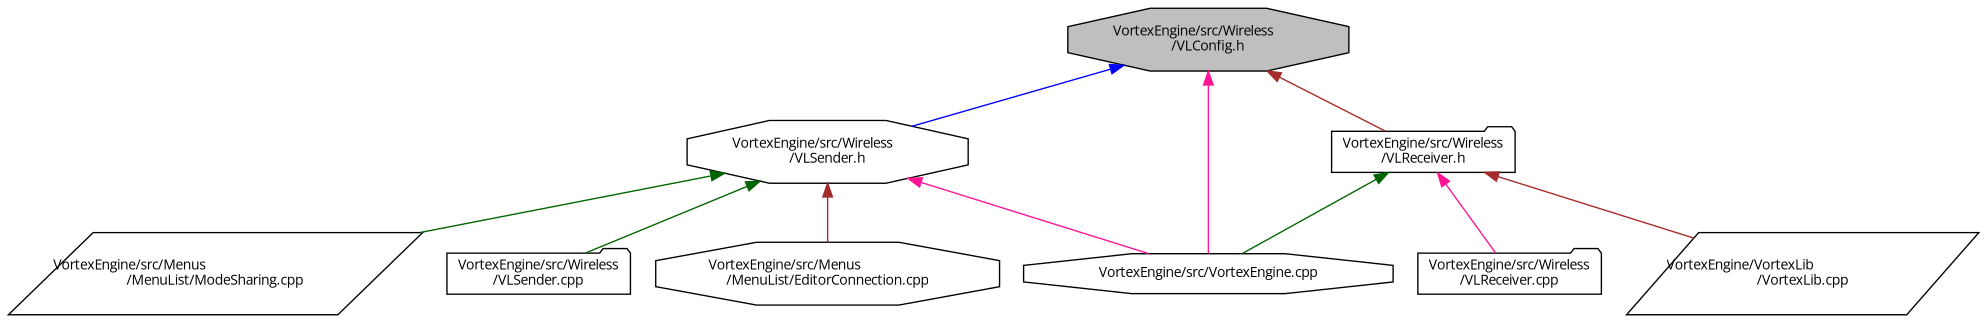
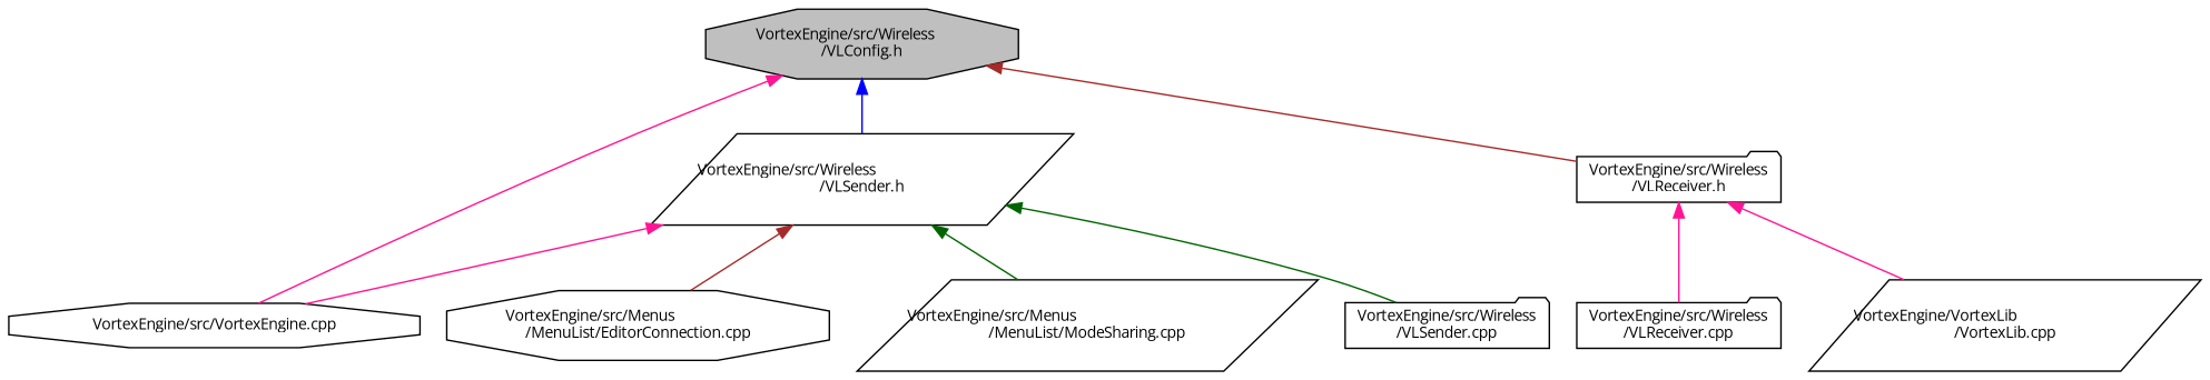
  digraph {
    fontname="Open Sans"
    node [color=black fontname="Open Sans" fontsize=10 shape=octagon]
    edge [color=deeppink dir=back fontname="Open Sans" fontsize=10 labelfontname=Helvetica labelfontsize=10 style=solid]
    n1 [fillcolor=grey75 fontcolor=black height=0.2 label="VortexEngine/src/Wireless\l/VLConfig.h" style=filled width=0.4]
-   n2 [height=0.2 label="VortexEngine/src/Wireless\l/VLSender.h" width=0.4]
+   n2 [height=0.2 label="VortexEngine/src/Wireless\l/VLSender.h" shape=parallelogram width=0.4]
    n3 [height=0.2 label="VortexEngine/src/VortexEngine.cpp" width=0.4]
    n4 [height=0.2 label="VortexEngine/src/Wireless\l/VLReceiver.h" shape=folder width=0.4]
    n5 [height=0.2 label="VortexEngine/src/Menus\l/MenuList/EditorConnection.cpp" width=0.4]
    n6 [height=0.2 label="VortexEngine/src/Menus\l/MenuList/ModeSharing.cpp" shape=parallelogram width=0.4]
    n7 [height=0.2 label="VortexEngine/src/Wireless\l/VLSender.cpp" shape=folder width=0.4]
    n8 [height=0.2 label="VortexEngine/src/Wireless\l/VLReceiver.cpp" shape=folder width=0.4]
    n9 [height=0.2 label="VortexEngine/VortexLib\l/VortexLib.cpp" shape=parallelogram width=0.4]
    n1 -> n2 [color=blue]
    n1 -> n3
    n1 -> n4 [color=brown]
    n2 -> n3
    n2 -> n5 [color=brown]
    n2 -> n6 [color=darkgreen]
    n2 -> n7 [color=darkgreen]
-   n4 -> n3 [color=darkgreen]
    n4 -> n8
-   n4 -> n9 [color=brown]
+   n4 -> n9
  }
